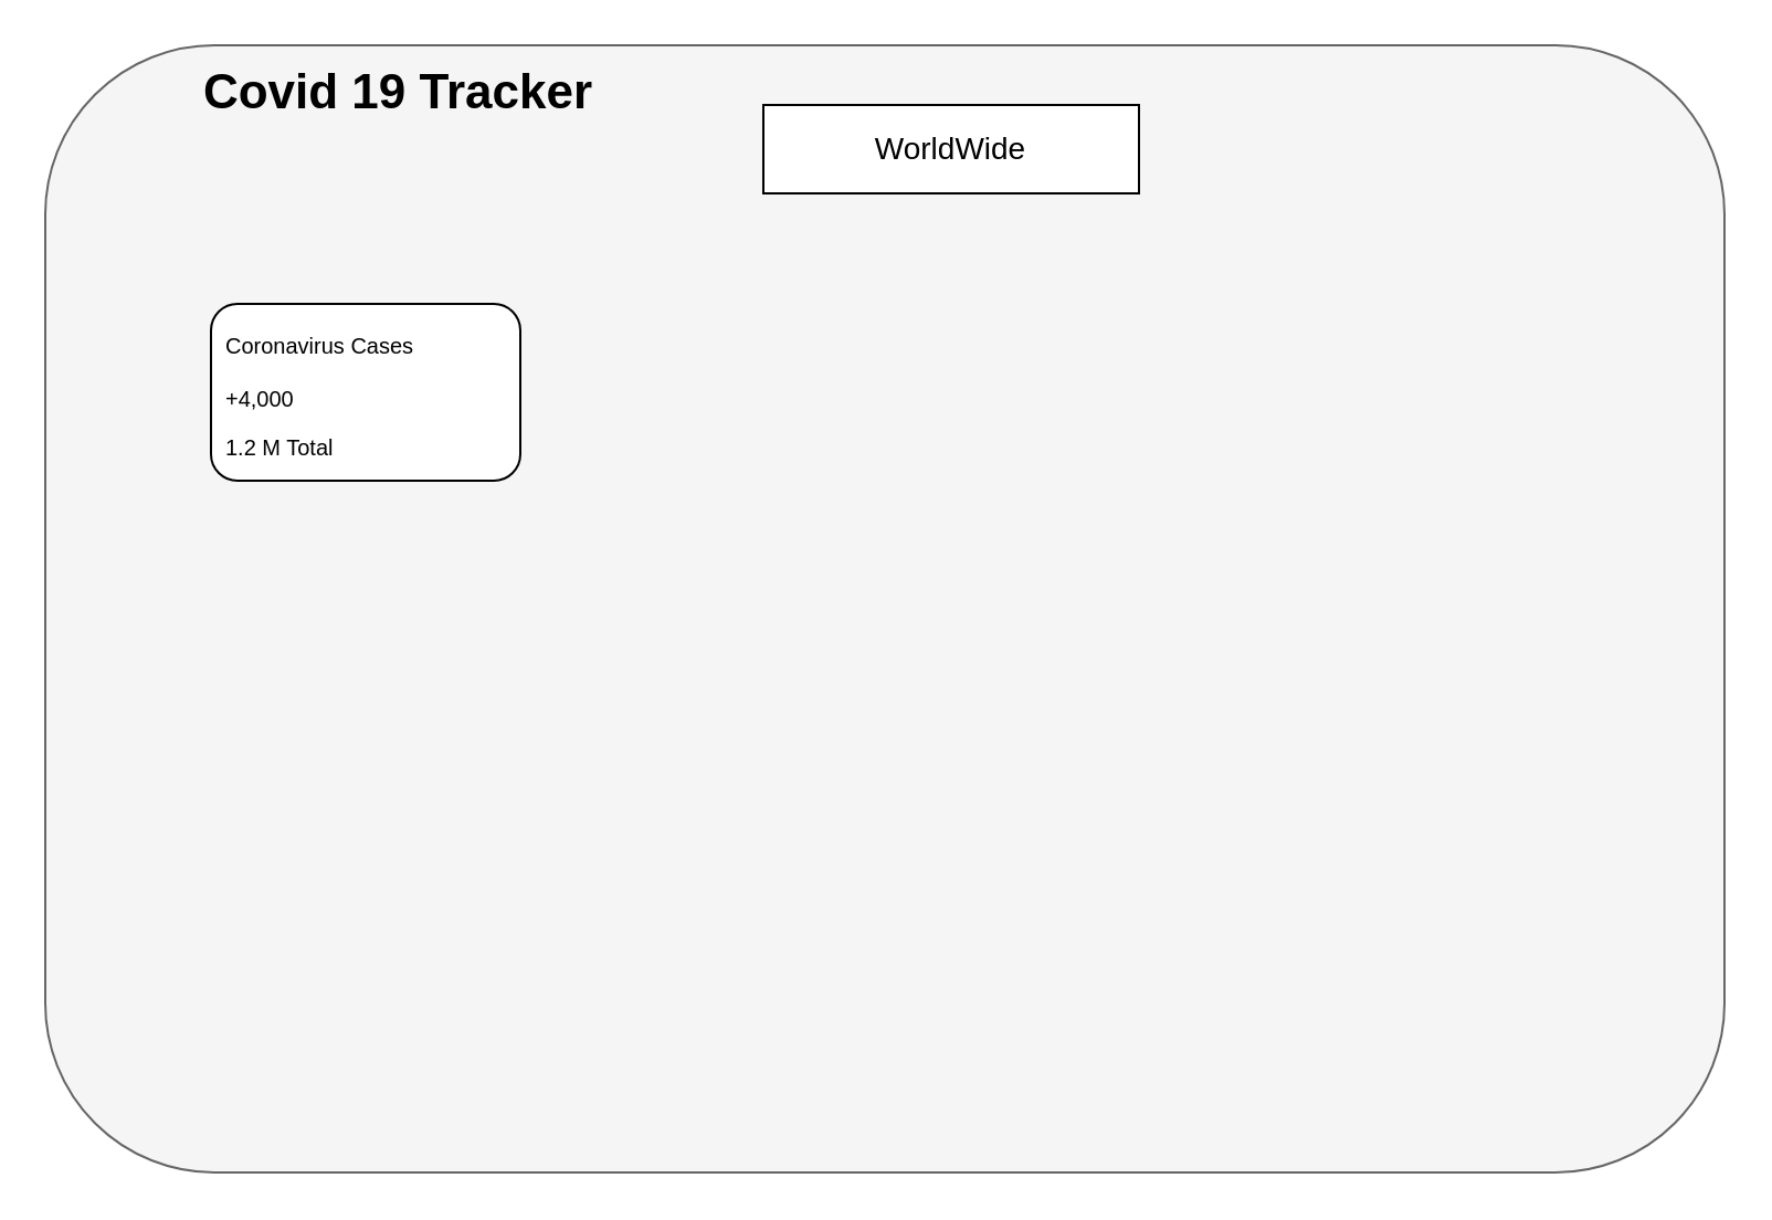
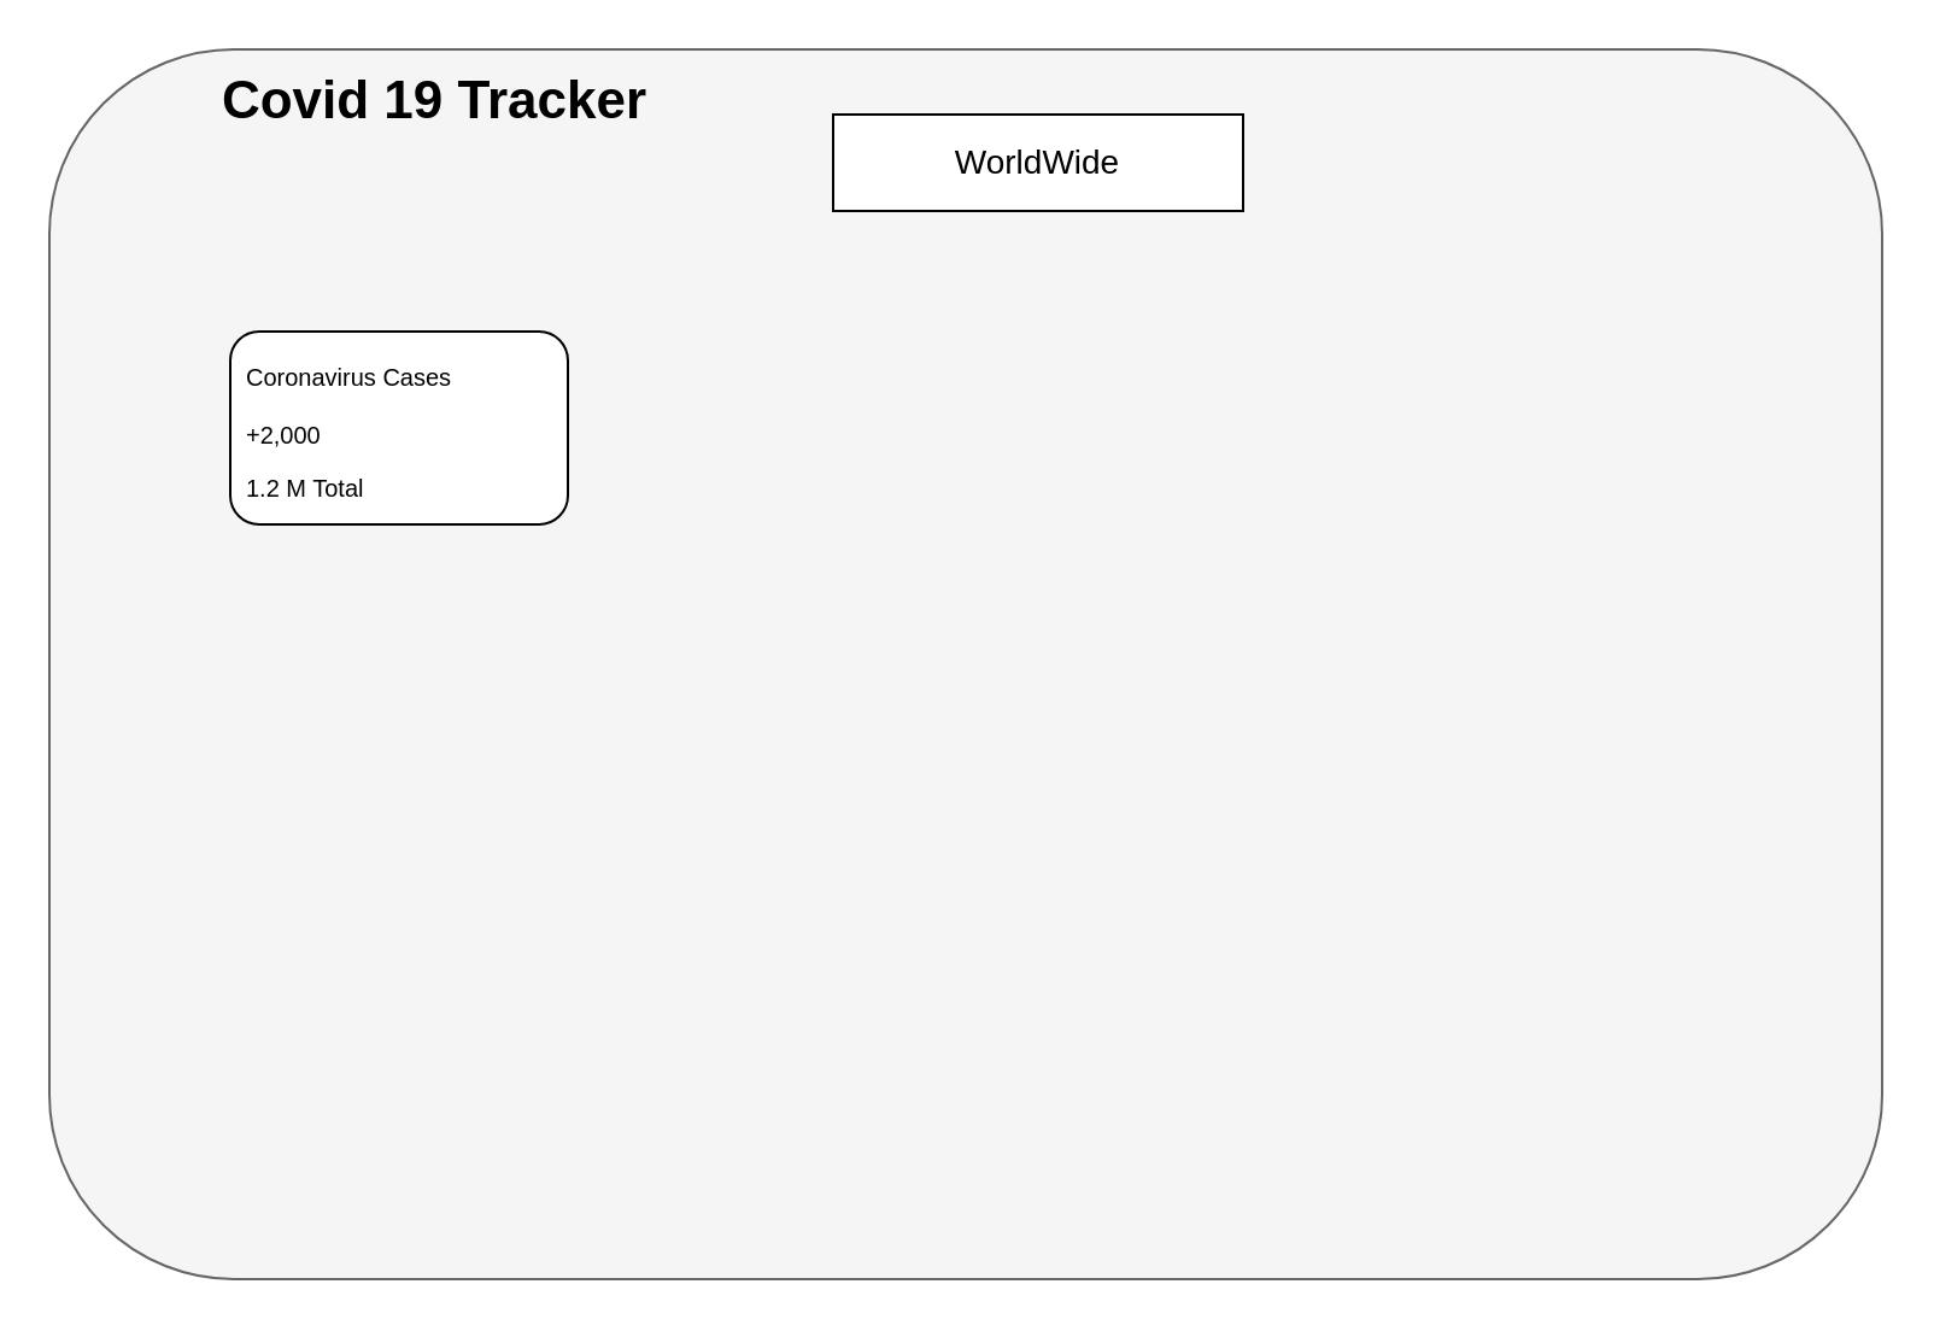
  <mxCell id="0" />
  <mxCell id="1" parent="0" />
  <mxCell id="2" value="" style="rounded=1;whiteSpace=wrap;html=1;fillColor=#f5f5f5;fontColor=#333333;strokeColor=#666666;" vertex="1" parent="1"><mxGeometry x="20" y="20" width="760" height="510" as="geometry" /></mxCell>
  <mxCell id="3" value="&lt;b&gt;&lt;font style=&quot;font-size: 22px;&quot;&gt;Covid 19 Tracker&lt;/font&gt;&lt;/b&gt;" style="text;html=1;strokeColor=none;fillColor=none;align=center;verticalAlign=middle;whiteSpace=wrap;rounded=0;" vertex="1" parent="1"><mxGeometry x="40" y="22" width="280" height="40" as="geometry" /></mxCell>
  <mxCell id="4" value="WorldWide" style="whiteSpace=wrap;html=1;fontSize=14;rounded=0;" vertex="1" parent="1"><mxGeometry x="345" y="47" width="170" height="40" as="geometry" /></mxCell>
  <mxCell id="5" style="edgeStyle=orthogonalEdgeStyle;rounded=0;orthogonalLoop=1;jettySize=auto;html=1;exitX=0.5;exitY=1;exitDx=0;exitDy=0;fontSize=14;" edge="1" parent="1" source="4" target="4"><mxGeometry relative="1" as="geometry" /></mxCell>
  <mxCell id="6" value="" style="rounded=1;whiteSpace=wrap;html=1;fontSize=22;" vertex="1" parent="1"><mxGeometry x="95" y="137" width="140" height="80" as="geometry" /></mxCell>
  <mxCell id="7" value="&lt;font style=&quot;font-size: 10px;&quot;&gt;Coronavirus Cases&lt;/font&gt;" style="text;html=1;strokeColor=none;fillColor=none;align=left;verticalAlign=middle;whiteSpace=wrap;rounded=0;fontSize=22;" vertex="1" parent="1"><mxGeometry x="100" y="143" width="115" height="20" as="geometry" /></mxCell>
- <mxCell id="8" value="&lt;span style=&quot;font-size: 10px;&quot;&gt;+4,000&lt;/span&gt;" style="text;html=1;strokeColor=none;fillColor=none;align=left;verticalAlign=middle;whiteSpace=wrap;rounded=0;fontSize=22;" vertex="1" parent="1"><mxGeometry x="100" y="167" width="115" height="20" as="geometry" /></mxCell>
+ <mxCell id="8" value="&lt;span style=&quot;font-size: 10px;&quot;&gt;+2,000&lt;/span&gt;" style="text;html=1;strokeColor=none;fillColor=none;align=left;verticalAlign=middle;whiteSpace=wrap;rounded=0;fontSize=22;" vertex="1" parent="1"><mxGeometry x="100" y="167" width="115" height="20" as="geometry" /></mxCell>
  <mxCell id="9" value="&lt;span style=&quot;font-size: 10px;&quot;&gt;1.2 M Total&lt;/span&gt;" style="text;html=1;strokeColor=none;fillColor=none;align=left;verticalAlign=middle;whiteSpace=wrap;rounded=0;fontSize=22;" vertex="1" parent="1"><mxGeometry x="100" y="189" width="115" height="20" as="geometry" /></mxCell>
